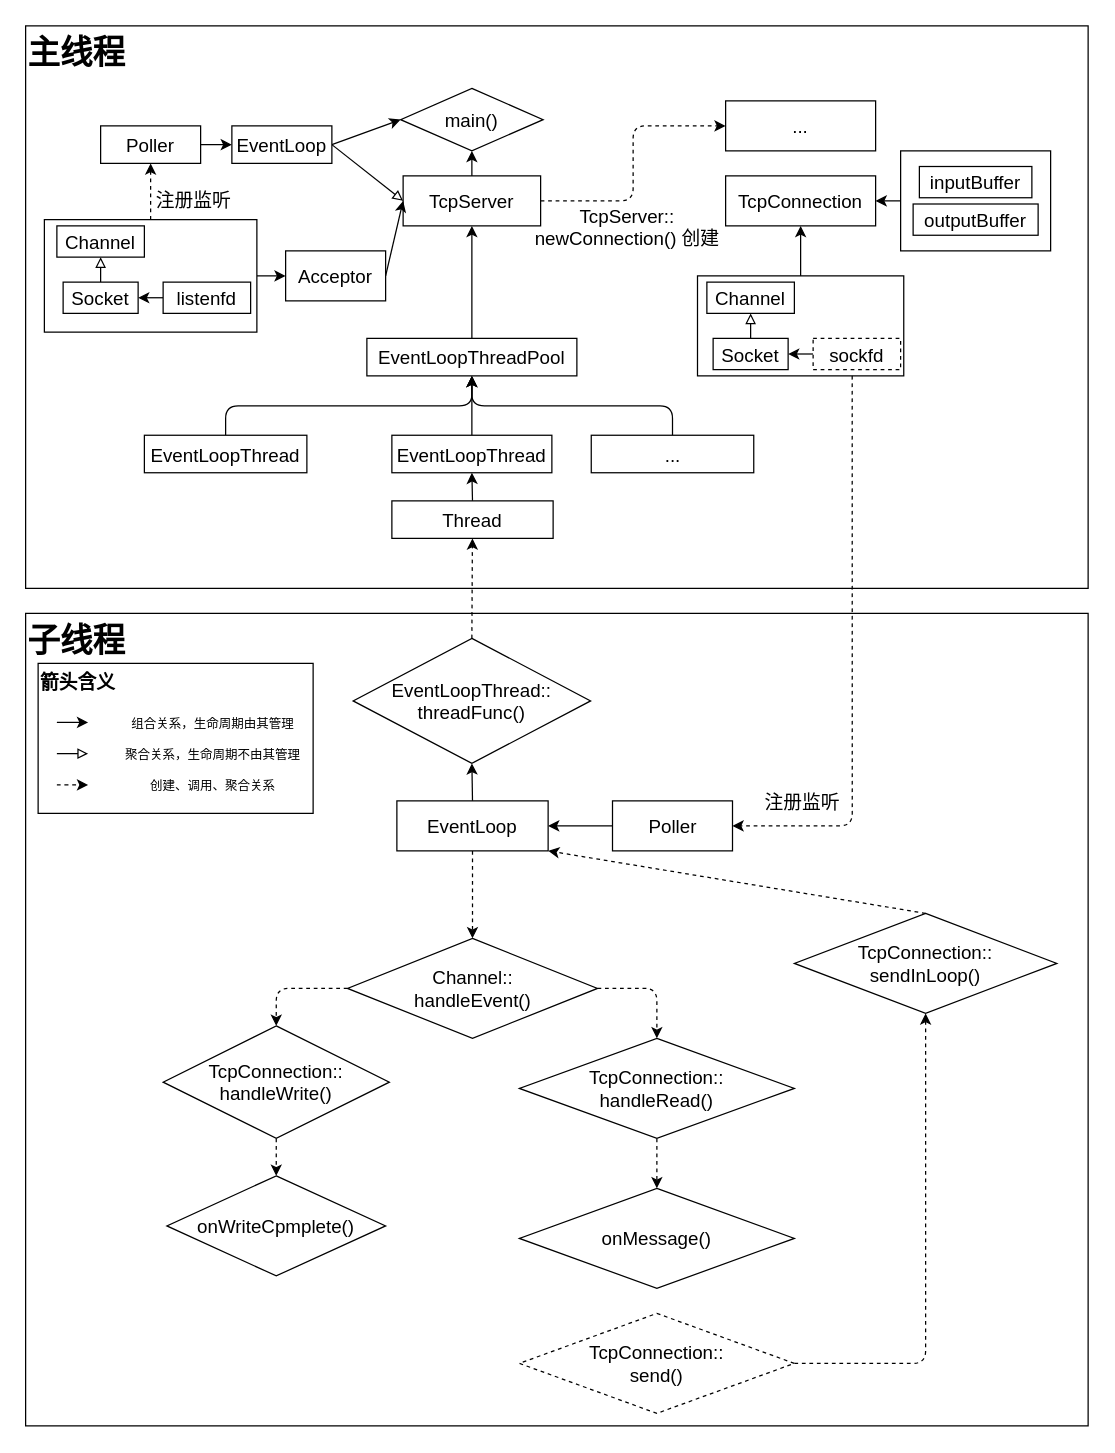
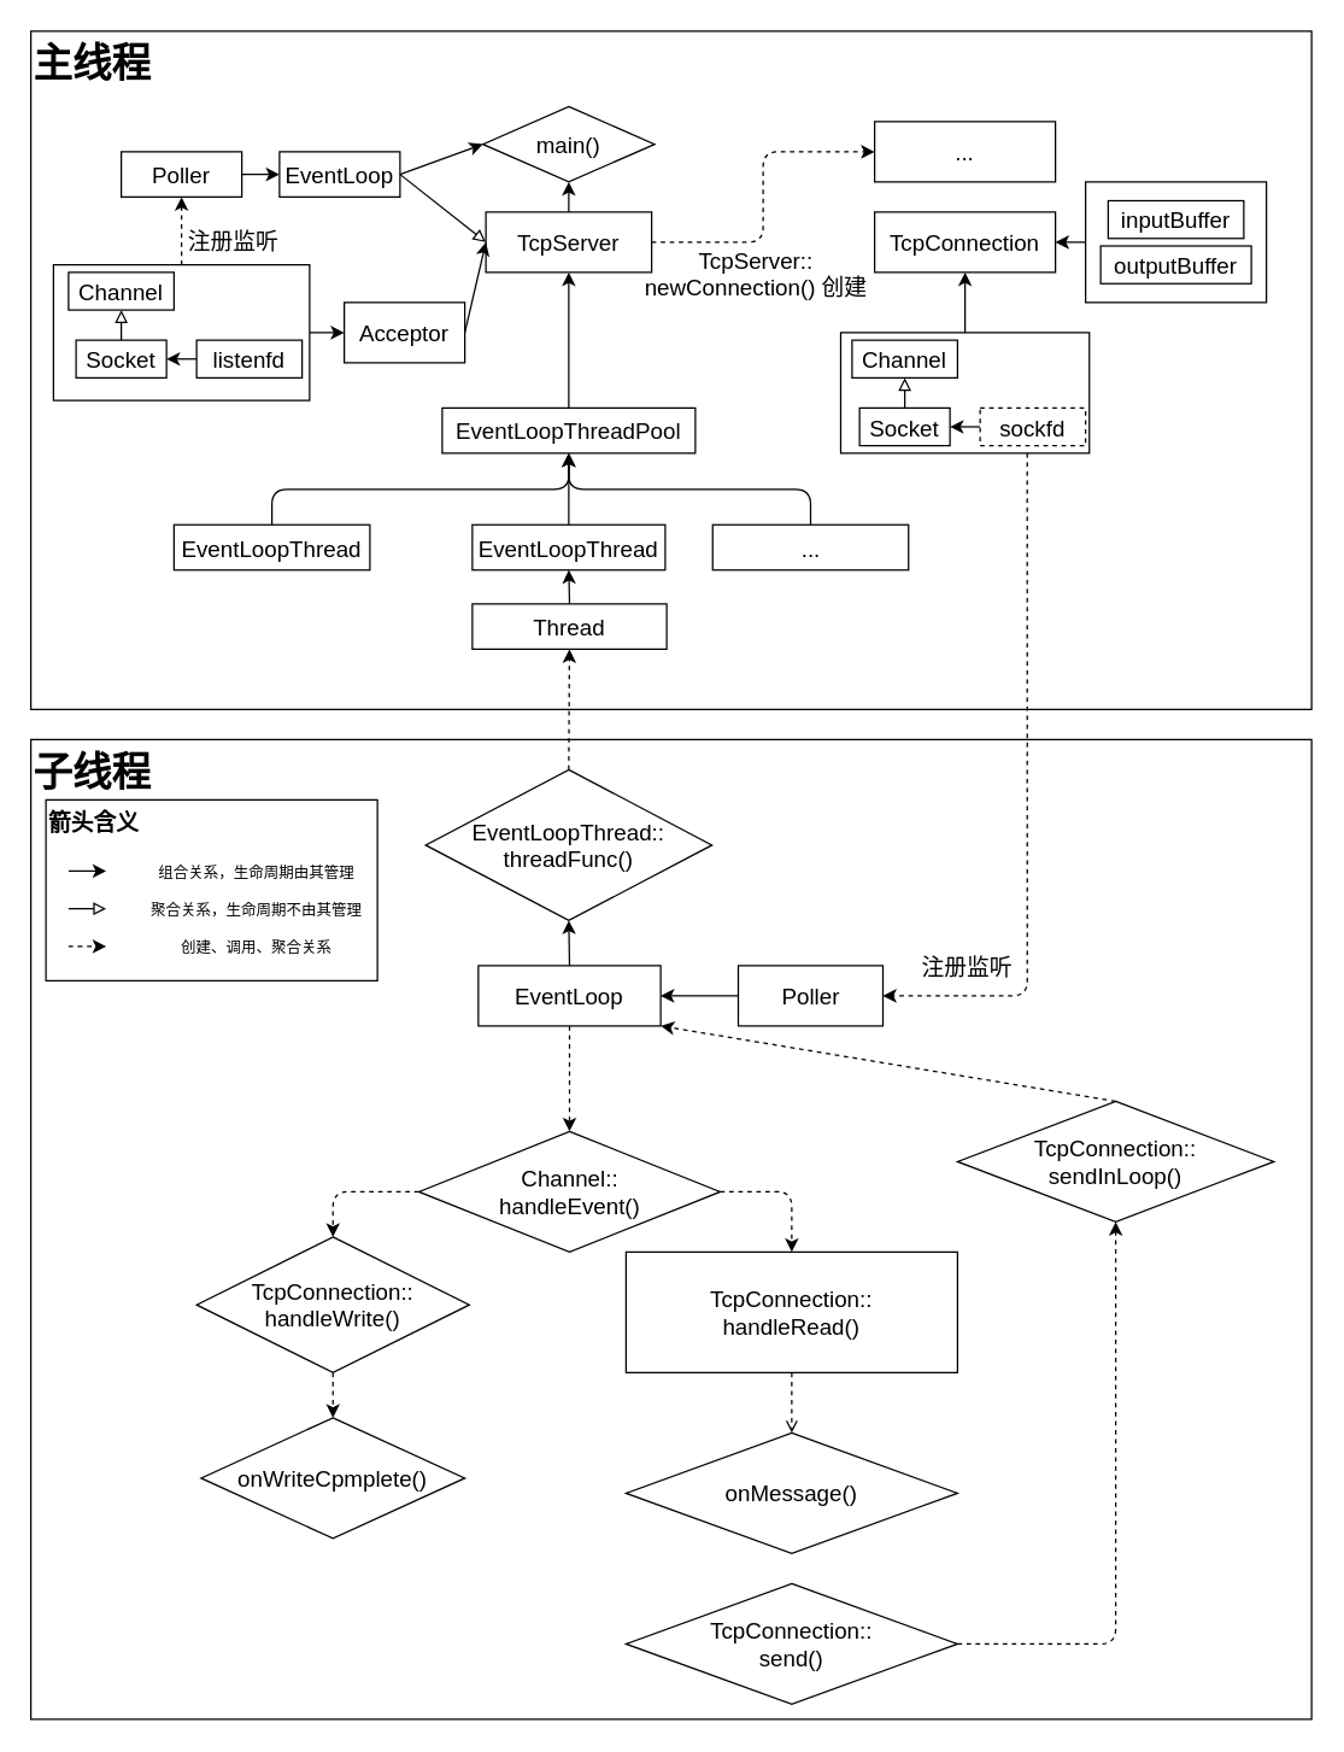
  <mxCell id="0" />
  <mxCell id="1" parent="0" />
  <mxCell id="2" value="主线程" style="rounded=0;whiteSpace=wrap;html=1;align=left;verticalAlign=top;fontSize=26;fontStyle=1" parent="1" vertex="1"><mxGeometry x="20" y="20" width="850" height="450" as="geometry" /></mxCell>
  <mxCell id="3" value="main()" style="rhombus;whiteSpace=wrap;html=1;fontSize=15;" parent="1" vertex="1"><mxGeometry x="320" y="70" width="114" height="50" as="geometry" /></mxCell>
  <mxCell id="4" value="" style="edgeStyle=none;html=1;fontSize=15;" parent="1" source="7" target="3" edge="1"><mxGeometry relative="1" as="geometry" /></mxCell>
  <mxCell id="5" value="" style="edgeStyle=elbowEdgeStyle;html=1;fontSize=15;endArrow=classic;endFill=1;dashed=1;" parent="1" source="7" target="55" edge="1"><mxGeometry relative="1" as="geometry" /></mxCell>
  <mxCell id="6" value="TcpServer::&lt;br&gt;newConnection() 创建" style="edgeLabel;html=1;align=center;verticalAlign=middle;resizable=0;points=[];fontSize=15;" parent="5" vertex="1" connectable="0"><mxGeometry x="-0.622" y="-3" relative="1" as="geometry"><mxPoint x="29" y="17" as="offset" /></mxGeometry></mxCell>
  <mxCell id="7" value="TcpServer" style="rounded=0;whiteSpace=wrap;html=1;fontSize=15;" parent="1" vertex="1"><mxGeometry x="322" y="140" width="110" height="40" as="geometry" /></mxCell>
  <mxCell id="8" style="edgeStyle=none;html=1;exitX=1;exitY=0.5;exitDx=0;exitDy=0;entryX=0;entryY=0.5;entryDx=0;entryDy=0;fontSize=15;endArrow=classic;endFill=1;" parent="1" source="11" target="23" edge="1"><mxGeometry relative="1" as="geometry" /></mxCell>
  <mxCell id="9" style="edgeStyle=none;html=1;exitX=0.5;exitY=0;exitDx=0;exitDy=0;entryX=0.5;entryY=1;entryDx=0;entryDy=0;fontSize=15;endArrow=classic;endFill=1;dashed=1;" parent="1" source="11" target="13" edge="1"><mxGeometry relative="1" as="geometry" /></mxCell>
  <mxCell id="10" value="注册监听" style="edgeLabel;html=1;align=center;verticalAlign=middle;resizable=0;points=[];fontSize=15;" parent="9" vertex="1" connectable="0"><mxGeometry x="0.467" y="3" relative="1" as="geometry"><mxPoint x="36" y="16" as="offset" /></mxGeometry></mxCell>
  <mxCell id="11" value="" style="rounded=0;whiteSpace=wrap;html=1;fontSize=15;" parent="1" vertex="1"><mxGeometry x="35" y="175" width="170" height="90" as="geometry" /></mxCell>
  <mxCell id="12" style="edgeStyle=none;html=1;exitX=1;exitY=0.5;exitDx=0;exitDy=0;entryX=0;entryY=0.5;entryDx=0;entryDy=0;fontSize=15;" parent="1" source="13" target="16" edge="1"><mxGeometry relative="1" as="geometry" /></mxCell>
  <mxCell id="13" value="Poller" style="rounded=0;whiteSpace=wrap;html=1;fontSize=15;" parent="1" vertex="1"><mxGeometry x="80" y="100" width="80" height="30" as="geometry" /></mxCell>
  <mxCell id="14" style="edgeStyle=none;html=1;exitX=1;exitY=0.5;exitDx=0;exitDy=0;entryX=0;entryY=0.5;entryDx=0;entryDy=0;fontSize=15;" parent="1" source="16" target="3" edge="1"><mxGeometry relative="1" as="geometry" /></mxCell>
  <mxCell id="15" style="edgeStyle=none;html=1;exitX=1;exitY=0.5;exitDx=0;exitDy=0;entryX=0;entryY=0.5;entryDx=0;entryDy=0;fontSize=15;endArrow=block;endFill=0;" parent="1" source="16" target="7" edge="1"><mxGeometry relative="1" as="geometry" /></mxCell>
  <mxCell id="16" value="EventLoop" style="rounded=0;whiteSpace=wrap;html=1;fontSize=15;" parent="1" vertex="1"><mxGeometry x="185" y="100" width="80" height="30" as="geometry" /></mxCell>
  <mxCell id="17" value="Channel" style="rounded=0;whiteSpace=wrap;html=1;fontSize=15;" parent="1" vertex="1"><mxGeometry x="45" y="180" width="70" height="25" as="geometry" /></mxCell>
  <mxCell id="18" style="edgeStyle=none;html=1;exitX=0.5;exitY=0;exitDx=0;exitDy=0;fontSize=15;endArrow=block;endFill=0;" parent="1" source="19" target="17" edge="1"><mxGeometry relative="1" as="geometry" /></mxCell>
  <mxCell id="19" value="Socket" style="rounded=0;whiteSpace=wrap;html=1;fontSize=15;" parent="1" vertex="1"><mxGeometry x="50" y="225" width="60" height="25" as="geometry" /></mxCell>
  <mxCell id="20" style="edgeStyle=none;html=1;exitX=0;exitY=0.5;exitDx=0;exitDy=0;entryX=1;entryY=0.5;entryDx=0;entryDy=0;fontSize=15;endArrow=classic;endFill=1;" parent="1" source="21" target="19" edge="1"><mxGeometry relative="1" as="geometry" /></mxCell>
  <mxCell id="21" value="listenfd" style="rounded=0;whiteSpace=wrap;html=1;fontSize=15;" parent="1" vertex="1"><mxGeometry x="130" y="225" width="70" height="25" as="geometry" /></mxCell>
  <mxCell id="22" style="edgeStyle=none;html=1;exitX=1;exitY=0.5;exitDx=0;exitDy=0;entryX=0;entryY=0.5;entryDx=0;entryDy=0;fontSize=15;endArrow=classic;endFill=1;" parent="1" source="23" target="7" edge="1"><mxGeometry relative="1" as="geometry" /></mxCell>
  <mxCell id="23" value="Acceptor" style="rounded=0;whiteSpace=wrap;html=1;fontSize=15;" parent="1" vertex="1"><mxGeometry x="228" y="200" width="80" height="40" as="geometry" /></mxCell>
  <mxCell id="24" value="TcpConnection" style="rounded=0;whiteSpace=wrap;html=1;fontSize=15;" parent="1" vertex="1"><mxGeometry x="580" y="140" width="120" height="40" as="geometry" /></mxCell>
  <mxCell id="25" style="edgeStyle=none;html=1;exitX=0;exitY=0.5;exitDx=0;exitDy=0;fontSize=15;endArrow=classic;endFill=1;" parent="1" source="26" target="24" edge="1"><mxGeometry relative="1" as="geometry" /></mxCell>
  <mxCell id="26" value="" style="rounded=0;whiteSpace=wrap;html=1;fontSize=15;" parent="1" vertex="1"><mxGeometry x="720" y="120" width="120" height="80" as="geometry" /></mxCell>
  <mxCell id="27" value="inputBuffer" style="rounded=0;whiteSpace=wrap;html=1;fontSize=15;" parent="1" vertex="1"><mxGeometry x="735" y="132.5" width="90" height="25" as="geometry" /></mxCell>
  <mxCell id="28" value="outputBuffer" style="rounded=0;whiteSpace=wrap;html=1;fontSize=15;" parent="1" vertex="1"><mxGeometry x="730" y="162.5" width="100" height="25" as="geometry" /></mxCell>
  <mxCell id="29" style="edgeStyle=none;html=1;exitX=0.5;exitY=0;exitDx=0;exitDy=0;entryX=0.5;entryY=1;entryDx=0;entryDy=0;fontSize=15;endArrow=classic;endFill=1;" parent="1" source="30" target="24" edge="1"><mxGeometry relative="1" as="geometry" /></mxCell>
  <mxCell id="30" value="" style="rounded=0;whiteSpace=wrap;html=1;fontSize=15;" parent="1" vertex="1"><mxGeometry x="557.5" y="220" width="165" height="80" as="geometry" /></mxCell>
  <mxCell id="31" style="edgeStyle=none;html=1;exitX=0.5;exitY=1;exitDx=0;exitDy=0;dashed=1;fontSize=15;endArrow=classic;endFill=1;elbow=vertical;" parent="1" source="32" edge="1"><mxGeometry relative="1" as="geometry"><mxPoint x="605.286" y="240" as="targetPoint" /></mxGeometry></mxCell>
  <mxCell id="32" value="Channel" style="rounded=0;whiteSpace=wrap;html=1;fontSize=15;" parent="1" vertex="1"><mxGeometry x="565" y="225" width="70" height="25" as="geometry" /></mxCell>
  <mxCell id="33" style="edgeStyle=none;html=1;exitX=0.5;exitY=0;exitDx=0;exitDy=0;entryX=0.5;entryY=1;entryDx=0;entryDy=0;fontSize=15;endArrow=block;endFill=0;" parent="1" source="34" target="32" edge="1"><mxGeometry relative="1" as="geometry" /></mxCell>
  <mxCell id="34" value="Socket" style="rounded=0;whiteSpace=wrap;html=1;fontSize=15;" parent="1" vertex="1"><mxGeometry x="570" y="270" width="60" height="25" as="geometry" /></mxCell>
  <mxCell id="35" style="edgeStyle=none;html=1;exitX=0;exitY=0.5;exitDx=0;exitDy=0;entryX=1;entryY=0.5;entryDx=0;entryDy=0;fontSize=15;endArrow=classic;endFill=1;" parent="1" source="36" target="34" edge="1"><mxGeometry relative="1" as="geometry" /></mxCell>
  <mxCell id="36" value="sockfd" style="rounded=0;whiteSpace=wrap;html=1;fontSize=15;dashed=1;" parent="1" vertex="1"><mxGeometry x="650" y="270" width="70" height="25" as="geometry" /></mxCell>
  <mxCell id="37" style="edgeStyle=none;html=1;exitX=0.5;exitY=0;exitDx=0;exitDy=0;fontSize=15;endArrow=classic;endFill=1;" parent="1" source="38" target="7" edge="1"><mxGeometry relative="1" as="geometry" /></mxCell>
  <mxCell id="38" value="EventLoopThreadPool" style="rounded=0;whiteSpace=wrap;html=1;fontSize=15;" parent="1" vertex="1"><mxGeometry x="293" y="270" width="168" height="30" as="geometry" /></mxCell>
  <mxCell id="39" style="edgeStyle=elbowEdgeStyle;elbow=vertical;html=1;exitX=0.5;exitY=0;exitDx=0;exitDy=0;entryX=0.5;entryY=1;entryDx=0;entryDy=0;fontSize=15;endArrow=classic;endFill=1;" parent="1" source="40" target="38" edge="1"><mxGeometry relative="1" as="geometry" /></mxCell>
  <mxCell id="40" value="EventLoopThread" style="rounded=0;whiteSpace=wrap;html=1;fontSize=15;" parent="1" vertex="1"><mxGeometry x="115" y="347.5" width="130" height="30" as="geometry" /></mxCell>
  <mxCell id="41" style="edgeStyle=elbowEdgeStyle;elbow=vertical;html=1;exitX=0.5;exitY=0;exitDx=0;exitDy=0;entryX=0.5;entryY=1;entryDx=0;entryDy=0;fontSize=15;endArrow=classic;endFill=1;" parent="1" source="42" target="38" edge="1"><mxGeometry relative="1" as="geometry" /></mxCell>
  <mxCell id="42" value="EventLoopThread" style="rounded=0;whiteSpace=wrap;html=1;fontSize=15;" parent="1" vertex="1"><mxGeometry x="313" y="347.5" width="128" height="30" as="geometry" /></mxCell>
  <mxCell id="43" style="edgeStyle=elbowEdgeStyle;html=1;exitX=0.5;exitY=0;exitDx=0;exitDy=0;entryX=0.5;entryY=1;entryDx=0;entryDy=0;fontSize=15;endArrow=classic;endFill=1;elbow=vertical;" parent="1" source="44" target="38" edge="1"><mxGeometry relative="1" as="geometry" /></mxCell>
  <mxCell id="44" value="..." style="rounded=0;whiteSpace=wrap;html=1;fontSize=15;" parent="1" vertex="1"><mxGeometry x="472.5" y="347.5" width="130" height="30" as="geometry" /></mxCell>
  <mxCell id="45" style="edgeStyle=none;html=1;exitX=0.5;exitY=0;exitDx=0;exitDy=0;entryX=0.5;entryY=1;entryDx=0;entryDy=0;fontSize=15;endArrow=classic;endFill=1;" parent="1" source="46" target="42" edge="1"><mxGeometry relative="1" as="geometry" /></mxCell>
  <mxCell id="46" value="Thread" style="rounded=0;whiteSpace=wrap;html=1;strokeColor=#000000;fontSize=15;" parent="1" vertex="1"><mxGeometry x="313" y="400" width="129" height="30" as="geometry" /></mxCell>
  <mxCell id="47" value="子线程" style="rounded=0;whiteSpace=wrap;html=1;strokeColor=#000000;fontSize=26;fillColor=#FFFFFF;fontStyle=1;align=left;verticalAlign=top;" parent="1" vertex="1"><mxGeometry x="20" y="490" width="850" height="650" as="geometry" /></mxCell>
  <mxCell id="48" style="edgeStyle=none;html=1;exitX=0.5;exitY=0;exitDx=0;exitDy=0;fontSize=15;endArrow=classic;endFill=1;dashed=1;" parent="1" source="49" target="46" edge="1"><mxGeometry relative="1" as="geometry" /></mxCell>
  <mxCell id="49" value="EventLoopThread::&lt;br&gt;threadFunc()" style="rhombus;whiteSpace=wrap;html=1;strokeColor=#000000;fontSize=15;fillColor=#FFFFFF;" parent="1" vertex="1"><mxGeometry x="282" y="510" width="190" height="100" as="geometry" /></mxCell>
  <mxCell id="50" style="edgeStyle=none;html=1;exitX=0.5;exitY=0;exitDx=0;exitDy=0;entryX=0.5;entryY=1;entryDx=0;entryDy=0;fontSize=15;endArrow=classic;endFill=1;" parent="1" source="52" target="49" edge="1"><mxGeometry relative="1" as="geometry" /></mxCell>
  <mxCell id="51" style="edgeStyle=orthogonalEdgeStyle;html=1;exitX=0.5;exitY=1;exitDx=0;exitDy=0;dashed=1;fontSize=15;endArrow=classic;endFill=1;elbow=vertical;" parent="1" source="52" target="60" edge="1"><mxGeometry relative="1" as="geometry" /></mxCell>
  <mxCell id="52" value="EventLoop" style="rounded=0;whiteSpace=wrap;html=1;strokeColor=#000000;fontSize=15;fillColor=#FFFFFF;" parent="1" vertex="1"><mxGeometry x="317" y="640" width="121" height="40" as="geometry" /></mxCell>
  <mxCell id="53" style="edgeStyle=none;html=1;exitX=0;exitY=0.5;exitDx=0;exitDy=0;fontSize=15;endArrow=classic;endFill=1;" parent="1" source="54" target="52" edge="1"><mxGeometry relative="1" as="geometry" /></mxCell>
  <mxCell id="54" value="Poller" style="rounded=0;whiteSpace=wrap;html=1;strokeColor=#000000;fontSize=15;fillColor=#FFFFFF;" parent="1" vertex="1"><mxGeometry x="489.5" y="640" width="96" height="40" as="geometry" /></mxCell>
  <mxCell id="55" value="..." style="whiteSpace=wrap;html=1;fontSize=15;rounded=0;" parent="1" vertex="1"><mxGeometry x="580" y="80" width="120" height="40" as="geometry" /></mxCell>
  <mxCell id="56" style="edgeStyle=orthogonalEdgeStyle;html=1;exitX=0.75;exitY=1;exitDx=0;exitDy=0;entryX=1;entryY=0.5;entryDx=0;entryDy=0;fontSize=15;endArrow=classic;endFill=1;elbow=vertical;dashed=1;" parent="1" source="30" target="54" edge="1"><mxGeometry relative="1" as="geometry" /></mxCell>
  <mxCell id="57" value="注册监听" style="edgeLabel;html=1;align=center;verticalAlign=middle;resizable=0;points=[];fontSize=15;" parent="56" vertex="1" connectable="0"><mxGeometry x="0.801" y="4" relative="1" as="geometry"><mxPoint x="9" y="-24" as="offset" /></mxGeometry></mxCell>
  <mxCell id="58" style="edgeStyle=orthogonalEdgeStyle;html=1;exitX=0;exitY=0.5;exitDx=0;exitDy=0;dashed=1;fontSize=15;endArrow=classic;endFill=1;elbow=vertical;" parent="1" source="60" target="62" edge="1"><mxGeometry relative="1" as="geometry" /></mxCell>
  <mxCell id="59" style="edgeStyle=orthogonalEdgeStyle;html=1;exitX=1;exitY=0.5;exitDx=0;exitDy=0;entryX=0.5;entryY=0;entryDx=0;entryDy=0;dashed=1;fontSize=15;endArrow=classic;endFill=1;elbow=vertical;" parent="1" source="60" target="64" edge="1"><mxGeometry relative="1" as="geometry" /></mxCell>
  <mxCell id="60" value="Channel::&lt;br&gt;handleEvent()" style="rhombus;whiteSpace=wrap;html=1;strokeColor=#000000;fontSize=15;fillColor=#FFFFFF;" parent="1" vertex="1"><mxGeometry x="277.5" y="750" width="200" height="80" as="geometry" /></mxCell>
  <mxCell id="61" style="edgeStyle=orthogonalEdgeStyle;html=1;exitX=0.5;exitY=1;exitDx=0;exitDy=0;entryX=0.5;entryY=0;entryDx=0;entryDy=0;dashed=1;fontSize=15;endArrow=classic;endFill=1;elbow=vertical;" parent="1" source="62" target="65" edge="1"><mxGeometry relative="1" as="geometry" /></mxCell>
  <mxCell id="62" value="TcpConnection::&lt;br&gt;handleWrite()" style="rhombus;whiteSpace=wrap;html=1;strokeColor=#000000;fontSize=15;fillColor=#FFFFFF;" parent="1" vertex="1"><mxGeometry x="130" y="820" width="181" height="90" as="geometry" /></mxCell>
- <mxCell id="63" style="edgeStyle=orthogonalEdgeStyle;html=1;exitX=0.5;exitY=1;exitDx=0;exitDy=0;entryX=0.5;entryY=0;entryDx=0;entryDy=0;dashed=1;fontSize=15;endArrow=classic;endFill=1;elbow=vertical;" parent="1" source="64" target="66" edge="1"><mxGeometry relative="1" as="geometry" /></mxCell>
- <mxCell id="64" value="TcpConnection::&lt;br&gt;handleRead()" style="rhombus;whiteSpace=wrap;html=1;strokeColor=#000000;fontSize=15;fillColor=#FFFFFF;" parent="1" vertex="1"><mxGeometry x="415" y="830" width="220" height="80" as="geometry" /></mxCell>
+ <mxCell id="63" style="edgeStyle=orthogonalEdgeStyle;html=1;exitX=0.5;exitY=1;exitDx=0;exitDy=0;entryX=0.5;entryY=0;entryDx=0;entryDy=0;dashed=1;fontSize=15;endArrow=open;endFill=1;elbow=vertical;" parent="1" source="64" target="66" edge="1"><mxGeometry relative="1" as="geometry" /></mxCell>
+ <mxCell id="64" value="TcpConnection::&lt;br&gt;handleRead()" style="whiteSpace=wrap;html=1;strokeColor=#000000;fontSize=15;fillColor=#FFFFFF;rounded=0;" parent="1" vertex="1"><mxGeometry x="415" y="830" width="220" height="80" as="geometry" /></mxCell>
  <mxCell id="65" value="onWriteCpmplete()" style="rhombus;whiteSpace=wrap;html=1;strokeColor=#000000;fontSize=15;fillColor=#FFFFFF;" parent="1" vertex="1"><mxGeometry x="133" y="940" width="175" height="80" as="geometry" /></mxCell>
  <mxCell id="66" value="onMessage()" style="rhombus;whiteSpace=wrap;html=1;strokeColor=#000000;fontSize=15;fillColor=#FFFFFF;" parent="1" vertex="1"><mxGeometry x="415" y="950" width="220" height="80" as="geometry" /></mxCell>
  <mxCell id="67" style="edgeStyle=orthogonalEdgeStyle;html=1;exitX=1;exitY=0.5;exitDx=0;exitDy=0;dashed=1;fontSize=15;endArrow=classic;endFill=1;elbow=vertical;" parent="1" source="68" target="70" edge="1"><mxGeometry relative="1" as="geometry" /></mxCell>
- <mxCell id="68" value="TcpConnection::&lt;br style=&quot;border-color: var(--border-color);&quot;&gt;send()" style="rhombus;whiteSpace=wrap;html=1;strokeColor=#000000;fontSize=15;fillColor=#FFFFFF;dashed=1;" parent="1" vertex="1"><mxGeometry x="415" y="1050" width="220" height="80" as="geometry" /></mxCell>
+ <mxCell id="68" value="TcpConnection::&lt;br style=&quot;border-color: var(--border-color);&quot;&gt;send()" style="rhombus;whiteSpace=wrap;html=1;strokeColor=#000000;fontSize=15;fillColor=#FFFFFF;" parent="1" vertex="1"><mxGeometry x="415" y="1050" width="220" height="80" as="geometry" /></mxCell>
  <mxCell id="69" style="html=1;exitX=0.5;exitY=0;exitDx=0;exitDy=0;entryX=1;entryY=1;entryDx=0;entryDy=0;dashed=1;fontSize=15;endArrow=classic;endFill=1;elbow=vertical;" parent="1" source="70" target="52" edge="1"><mxGeometry relative="1" as="geometry" /></mxCell>
  <mxCell id="70" value="TcpConnection::&lt;br style=&quot;border-color: var(--border-color);&quot;&gt;sendInLoop()" style="rhombus;whiteSpace=wrap;html=1;strokeColor=#000000;fontSize=15;fillColor=#FFFFFF;" parent="1" vertex="1"><mxGeometry x="635" y="730" width="210" height="80" as="geometry" /></mxCell>
  <mxCell id="71" value="&lt;b&gt;箭头含义&lt;br&gt;&lt;br&gt;&lt;br&gt;&lt;/b&gt;" style="rounded=0;whiteSpace=wrap;html=1;strokeColor=#000000;fontSize=15;fillColor=#FFFFFF;align=left;verticalAlign=top;" parent="1" vertex="1"><mxGeometry x="30" y="530" width="220" height="120" as="geometry" /></mxCell>
  <mxCell id="72" value="" style="endArrow=classic;html=1;fontSize=15;elbow=vertical;" parent="1" edge="1"><mxGeometry width="50" height="50" relative="1" as="geometry"><mxPoint x="45" y="577.21" as="sourcePoint" /><mxPoint x="70" y="577.21" as="targetPoint" /><Array as="points"><mxPoint x="60" y="577.21" /></Array></mxGeometry></mxCell>
  <mxCell id="73" value="" style="endArrow=block;html=1;fontSize=15;elbow=vertical;endFill=0;" parent="1" edge="1"><mxGeometry width="50" height="50" relative="1" as="geometry"><mxPoint x="45" y="602.21" as="sourcePoint" /><mxPoint x="70" y="602.21" as="targetPoint" /><Array as="points"><mxPoint x="60" y="602.21" /></Array></mxGeometry></mxCell>
  <mxCell id="74" value="" style="endArrow=classic;html=1;fontSize=15;elbow=vertical;dashed=1;" parent="1" edge="1"><mxGeometry width="50" height="50" relative="1" as="geometry"><mxPoint x="45" y="627.21" as="sourcePoint" /><mxPoint x="70" y="627.21" as="targetPoint" /><Array as="points"><mxPoint x="60" y="627.21" /></Array></mxGeometry></mxCell>
  <mxCell id="75" value="组合关系，生命周期由其管理" style="text;html=1;strokeColor=none;fillColor=none;align=center;verticalAlign=middle;whiteSpace=wrap;rounded=0;fontSize=10;" parent="1" vertex="1"><mxGeometry x="80" y="570" width="180" height="15" as="geometry" /></mxCell>
  <mxCell id="76" value="聚合关系，生命周期不由其管理" style="text;html=1;strokeColor=none;fillColor=none;align=center;verticalAlign=middle;whiteSpace=wrap;rounded=0;fontSize=10;" parent="1" vertex="1"><mxGeometry x="80" y="595" width="180" height="15" as="geometry" /></mxCell>
  <mxCell id="77" value="创建、调用、聚合关系" style="text;html=1;strokeColor=none;fillColor=none;align=center;verticalAlign=middle;whiteSpace=wrap;rounded=0;fontSize=10;" parent="1" vertex="1"><mxGeometry x="80" y="620" width="180" height="15" as="geometry" /></mxCell>
